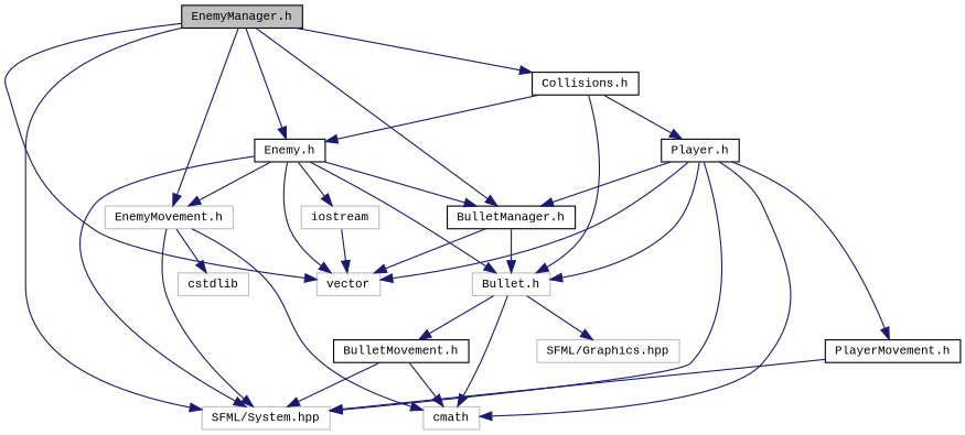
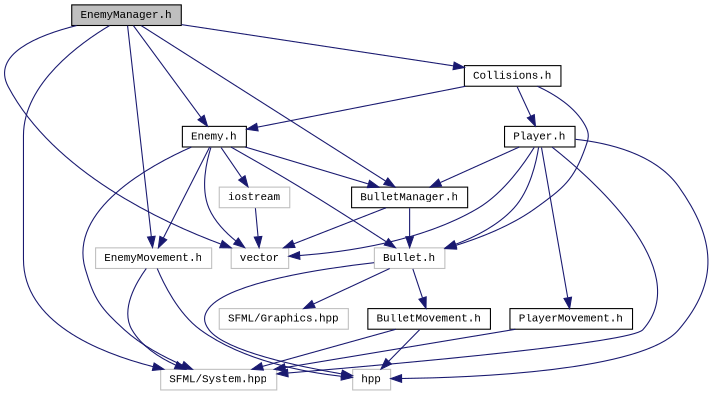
  digraph {
    fontname="Liberation Mono"
    node [color=grey75 fillcolor=white fontname="Liberation Mono" fontsize=10 shape=record style=filled]
    edge [color=midnightblue fontname="Liberation Mono" fontsize=10 labelfontname=Helvetica labelfontsize=10 style=solid]
    n1 [color=black fillcolor=grey75 fontcolor=black height=0.2 label="EnemyManager.h" width=0.4]
    n2 [height=0.2 label=vector width=0.4]
    n3 [height=0.2 label="SFML/System.hpp" width=0.4]
    n4 [color=black height=0.2 label="Enemy.h" width=0.4]
    n5 [height=0.2 label="EnemyMovement.h" width=0.4]
    n6 [color=black height=0.2 label="BulletManager.h" width=0.4]
    n7 [color=black height=0.2 label="Collisions.h" width=0.4]
    n8 [height=0.2 label="Bullet.h" width=0.4]
    n9 [height=0.2 label=iostream width=0.4]
-   n10 [height=0.2 label=cstdlib width=0.4]
-   n11 [height=0.2 label=cmath width=0.4]
+   n11 [height=0.2 label=hpp width=0.4]
    n12 [color=black height=0.2 label="Player.h" width=0.4]
    n13 [color=black height=0.2 label="BulletMovement.h" width=0.4]
    n14 [height=0.2 label="SFML/Graphics.hpp" width=0.4]
    n15 [color=black height=0.2 label="PlayerMovement.h" width=0.4]
    n1 -> n2
    n1 -> n3
    n1 -> n4
    n1 -> n5
    n1 -> n6
    n1 -> n7
    n4 -> n2
    n4 -> n3
    n4 -> n5
    n4 -> n6
    n4 -> n8
    n4 -> n9
    n5 -> n3
-   n5 -> n10
    n5 -> n11
    n6 -> n2
    n6 -> n8
    n7 -> n4
    n7 -> n8
    n7 -> n12
    n8 -> n11
    n8 -> n13
    n8 -> n14
    n9 -> n2
    n12 -> n2
    n12 -> n3
    n12 -> n6
    n12 -> n8
    n12 -> n11
    n12 -> n15
    n13 -> n3
    n13 -> n11
    n15 -> n3
  }
